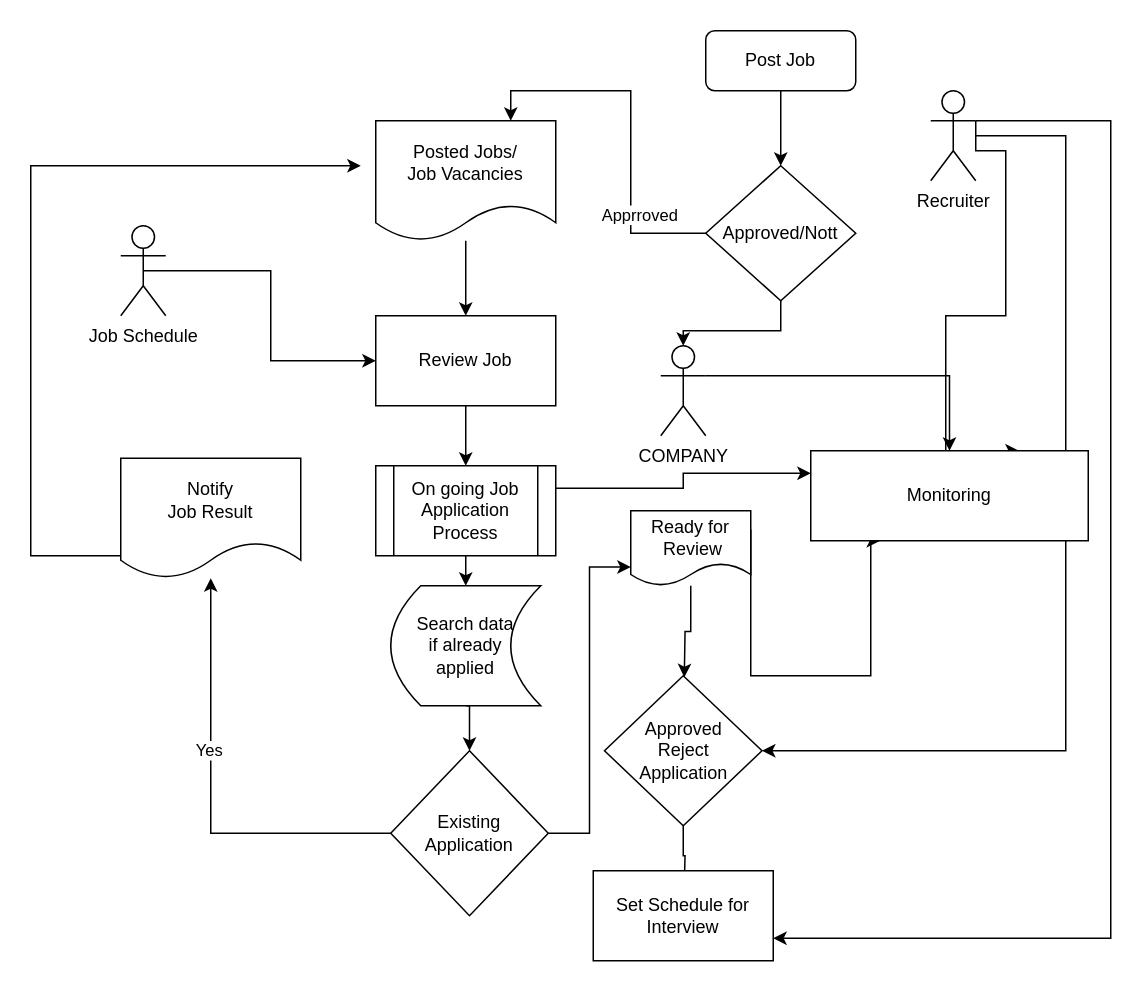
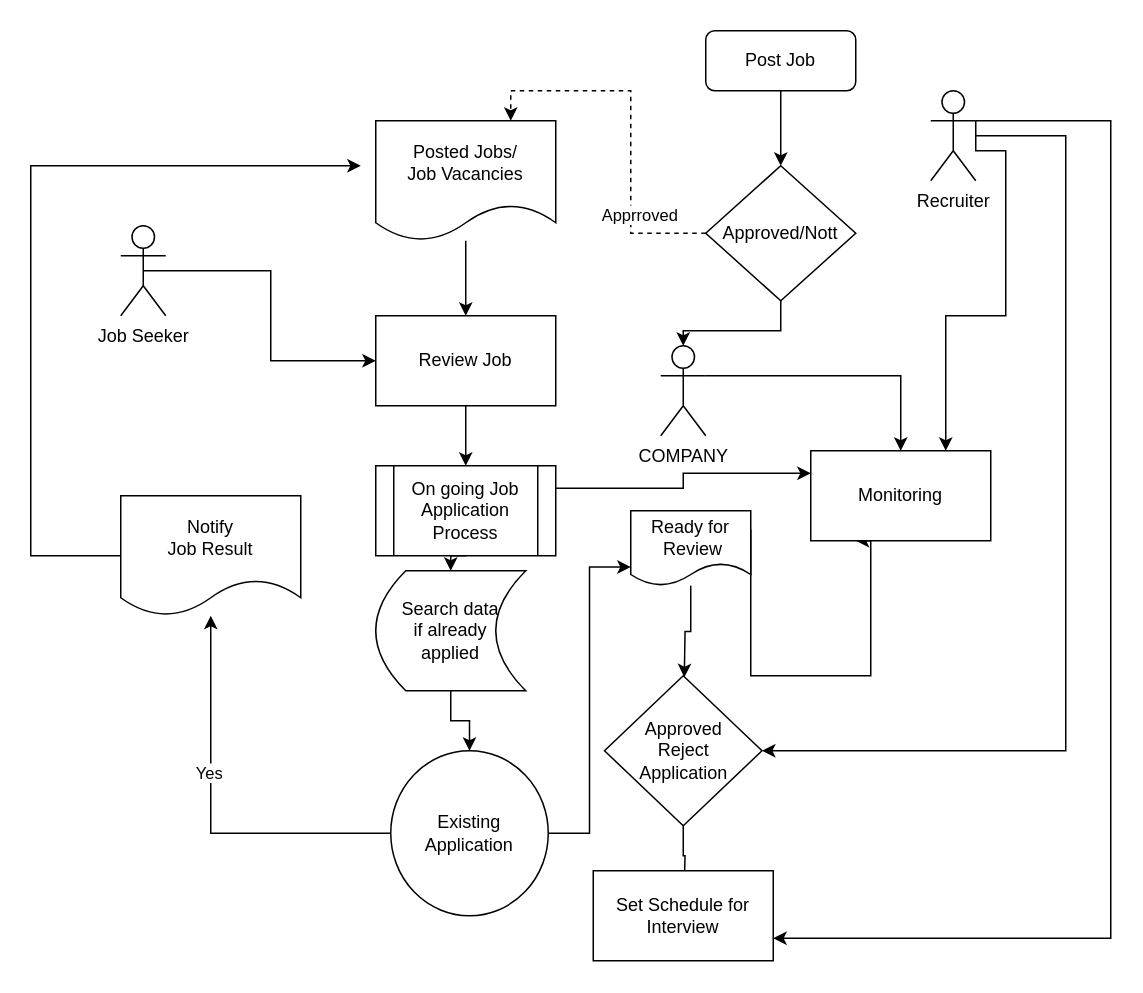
  <mxCell id="0" />
  <mxCell id="1" parent="0" />
  <mxCell id="2" value="" style="edgeStyle=orthogonalEdgeStyle;rounded=0;orthogonalLoop=1;jettySize=auto;html=1;" edge="1" parent="1" source="3" target="22"><mxGeometry relative="1" as="geometry" /></mxCell>
  <mxCell id="3" value="Review Job" style="rounded=0;whiteSpace=wrap;html=1;" vertex="1" parent="1"><mxGeometry x="250" y="210" width="120" height="60" as="geometry" /></mxCell>
  <mxCell id="4" value="" style="edgeStyle=orthogonalEdgeStyle;rounded=0;orthogonalLoop=1;jettySize=auto;html=1;" edge="1" parent="1" source="5" target="17"><mxGeometry relative="1" as="geometry" /></mxCell>
  <mxCell id="5" value="Post Job" style="rounded=1;whiteSpace=wrap;html=1;" vertex="1" parent="1"><mxGeometry x="470" y="20" width="100" height="40" as="geometry" /></mxCell>
  <mxCell id="6" style="edgeStyle=orthogonalEdgeStyle;rounded=0;orthogonalLoop=1;jettySize=auto;html=1;exitX=0.5;exitY=0.5;exitDx=0;exitDy=0;exitPerimeter=0;" edge="1" parent="1" source="7" target="3"><mxGeometry relative="1" as="geometry"><mxPoint x="185" y="260" as="targetPoint" /></mxGeometry></mxCell>
- <mxCell id="7" value="Job Schedule" style="shape=umlActor;verticalLabelPosition=bottom;verticalAlign=top;html=1;outlineConnect=0;" vertex="1" parent="1"><mxGeometry x="80" y="150" width="30" height="60" as="geometry" /></mxCell>
+ <mxCell id="7" value="Job Seeker" style="shape=umlActor;verticalLabelPosition=bottom;verticalAlign=top;html=1;outlineConnect=0;" vertex="1" parent="1"><mxGeometry x="80" y="150" width="30" height="60" as="geometry" /></mxCell>
  <mxCell id="8" value="" style="edgeStyle=orthogonalEdgeStyle;rounded=0;orthogonalLoop=1;jettySize=auto;html=1;" edge="1" parent="1" source="9" target="3"><mxGeometry relative="1" as="geometry" /></mxCell>
  <mxCell id="9" value="Posted Jobs/&lt;br&gt;Job Vacancies" style="shape=document;whiteSpace=wrap;html=1;boundedLbl=1;" vertex="1" parent="1"><mxGeometry x="250" y="80" width="120" height="80" as="geometry" /></mxCell>
  <mxCell id="10" style="edgeStyle=orthogonalEdgeStyle;rounded=0;orthogonalLoop=1;jettySize=auto;html=1;exitX=1;exitY=0.333;exitDx=0;exitDy=0;exitPerimeter=0;entryX=0.75;entryY=0;entryDx=0;entryDy=0;" edge="1" parent="1" source="13" target="36"><mxGeometry relative="1" as="geometry"><Array as="points"><mxPoint x="650" y="100" /><mxPoint x="670" y="100" /><mxPoint x="670" y="210" /><mxPoint x="630" y="210" /></Array></mxGeometry></mxCell>
  <mxCell id="11" style="edgeStyle=orthogonalEdgeStyle;rounded=0;orthogonalLoop=1;jettySize=auto;html=1;entryX=1;entryY=0.5;entryDx=0;entryDy=0;" edge="1" parent="1" source="13" target="35"><mxGeometry relative="1" as="geometry"><mxPoint x="700" y="490" as="targetPoint" /><Array as="points"><mxPoint x="710" y="90" /><mxPoint x="710" y="500" /></Array></mxGeometry></mxCell>
  <mxCell id="12" style="edgeStyle=orthogonalEdgeStyle;rounded=0;orthogonalLoop=1;jettySize=auto;html=1;exitX=1;exitY=0.333;exitDx=0;exitDy=0;exitPerimeter=0;entryX=1;entryY=0.75;entryDx=0;entryDy=0;" edge="1" parent="1" source="13" target="37"><mxGeometry relative="1" as="geometry"><Array as="points"><mxPoint x="740" y="80" /><mxPoint x="740" y="625" /></Array></mxGeometry></mxCell>
  <mxCell id="13" value="Recruiter" style="shape=umlActor;verticalLabelPosition=bottom;verticalAlign=top;html=1;outlineConnect=0;" vertex="1" parent="1"><mxGeometry x="620" y="60" width="30" height="60" as="geometry" /></mxCell>
  <mxCell id="14" style="edgeStyle=orthogonalEdgeStyle;rounded=0;orthogonalLoop=1;jettySize=auto;html=1;" edge="1" parent="1" source="17" target="19"><mxGeometry relative="1" as="geometry" /></mxCell>
- <mxCell id="15" style="edgeStyle=orthogonalEdgeStyle;rounded=0;orthogonalLoop=1;jettySize=auto;html=1;exitX=0;exitY=0.5;exitDx=0;exitDy=0;entryX=0.75;entryY=0;entryDx=0;entryDy=0;" edge="1" parent="1" source="17" target="9"><mxGeometry relative="1" as="geometry" /></mxCell>
+ <mxCell id="15" style="edgeStyle=orthogonalEdgeStyle;rounded=0;orthogonalLoop=1;jettySize=auto;html=1;exitX=0;exitY=0.5;exitDx=0;exitDy=0;entryX=0.75;entryY=0;entryDx=0;entryDy=0;dashed=1;" edge="1" parent="1" source="17" target="9"><mxGeometry relative="1" as="geometry" /></mxCell>
  <mxCell id="16" value="Apprroved" style="edgeLabel;html=1;align=center;verticalAlign=middle;resizable=0;points=[];" vertex="1" connectable="0" parent="15"><mxGeometry x="-0.494" y="-5" relative="1" as="geometry"><mxPoint y="-1" as="offset" /></mxGeometry></mxCell>
  <mxCell id="17" value="Approved/Nott" style="rhombus;whiteSpace=wrap;html=1;" vertex="1" parent="1"><mxGeometry x="470" y="110" width="100" height="90" as="geometry" /></mxCell>
  <mxCell id="18" style="edgeStyle=orthogonalEdgeStyle;rounded=0;orthogonalLoop=1;jettySize=auto;html=1;exitX=1;exitY=0.333;exitDx=0;exitDy=0;exitPerimeter=0;" edge="1" parent="1" source="19" target="36"><mxGeometry relative="1" as="geometry" /></mxCell>
  <mxCell id="19" value="COMPANY&lt;br&gt;" style="shape=umlActor;verticalLabelPosition=bottom;verticalAlign=top;html=1;outlineConnect=0;" vertex="1" parent="1"><mxGeometry x="440" y="230" width="30" height="60" as="geometry" /></mxCell>
  <mxCell id="20" style="edgeStyle=orthogonalEdgeStyle;rounded=0;orthogonalLoop=1;jettySize=auto;html=1;exitX=0.5;exitY=1;exitDx=0;exitDy=0;entryX=0.5;entryY=0;entryDx=0;entryDy=0;" edge="1" parent="1" source="22" target="24"><mxGeometry relative="1" as="geometry" /></mxCell>
  <mxCell id="21" style="edgeStyle=orthogonalEdgeStyle;rounded=0;orthogonalLoop=1;jettySize=auto;html=1;exitX=1;exitY=0.25;exitDx=0;exitDy=0;entryX=0;entryY=0.25;entryDx=0;entryDy=0;" edge="1" parent="1" source="22" target="36"><mxGeometry relative="1" as="geometry" /></mxCell>
  <mxCell id="22" value="On going Job Application Process" style="shape=process;whiteSpace=wrap;html=1;backgroundOutline=1;" vertex="1" parent="1"><mxGeometry x="250" y="310" width="120" height="60" as="geometry" /></mxCell>
  <mxCell id="23" style="edgeStyle=orthogonalEdgeStyle;rounded=0;orthogonalLoop=1;jettySize=auto;html=1;exitX=0.5;exitY=1;exitDx=0;exitDy=0;entryX=0.5;entryY=0;entryDx=0;entryDy=0;" edge="1" parent="1" source="24" target="28"><mxGeometry relative="1" as="geometry" /></mxCell>
- <mxCell id="24" value="Search data&lt;br&gt;if already&lt;br&gt;applied" style="shape=dataStorage;whiteSpace=wrap;html=1;fixedSize=1;" vertex="1" parent="1"><mxGeometry x="260" y="390" width="100" height="80" as="geometry" /></mxCell>
+ <mxCell id="24" value="Search data&lt;br&gt;if already&lt;br&gt;applied" style="shape=dataStorage;whiteSpace=wrap;html=1;fixedSize=1;" vertex="1" parent="1"><mxGeometry x="250" y="380" width="100" height="80" as="geometry" /></mxCell>
  <mxCell id="25" style="edgeStyle=orthogonalEdgeStyle;rounded=0;orthogonalLoop=1;jettySize=auto;html=1;exitX=0;exitY=0.5;exitDx=0;exitDy=0;" edge="1" parent="1" source="28" target="30"><mxGeometry relative="1" as="geometry" /></mxCell>
  <mxCell id="26" value="Yes" style="edgeLabel;html=1;align=center;verticalAlign=middle;resizable=0;points=[];" vertex="1" connectable="0" parent="25"><mxGeometry x="0.217" y="2" relative="1" as="geometry"><mxPoint as="offset" /></mxGeometry></mxCell>
  <mxCell id="27" style="edgeStyle=orthogonalEdgeStyle;rounded=0;orthogonalLoop=1;jettySize=auto;html=1;exitX=1;exitY=0.5;exitDx=0;exitDy=0;entryX=0;entryY=0.75;entryDx=0;entryDy=0;" edge="1" parent="1" source="28" target="32"><mxGeometry relative="1" as="geometry" /></mxCell>
- <mxCell id="28" value="Existing Application" style="rhombus;whiteSpace=wrap;html=1;" vertex="1" parent="1"><mxGeometry x="260" y="500" width="105" height="110" as="geometry" /></mxCell>
+ <mxCell id="28" value="Existing Application" style="ellipse;whiteSpace=wrap;html=1;" vertex="1" parent="1"><mxGeometry x="260" y="500" width="105" height="110" as="geometry" /></mxCell>
  <mxCell id="29" style="edgeStyle=orthogonalEdgeStyle;rounded=0;orthogonalLoop=1;jettySize=auto;html=1;" edge="1" parent="1" source="30"><mxGeometry relative="1" as="geometry"><mxPoint x="240" y="110" as="targetPoint" /><Array as="points"><mxPoint x="20" y="370" /><mxPoint x="20" y="110" /></Array></mxGeometry></mxCell>
- <mxCell id="30" value="Notify&lt;br&gt;Job Result" style="shape=document;whiteSpace=wrap;html=1;boundedLbl=1;" vertex="1" parent="1"><mxGeometry x="80" y="305" width="120" height="80" as="geometry" /></mxCell>
+ <mxCell id="30" value="Notify&lt;br&gt;Job Result" style="shape=document;whiteSpace=wrap;html=1;boundedLbl=1;" vertex="1" parent="1"><mxGeometry x="80" y="330" width="120" height="80" as="geometry" /></mxCell>
  <mxCell id="31" style="edgeStyle=orthogonalEdgeStyle;rounded=0;orthogonalLoop=1;jettySize=auto;html=1;entryX=0.357;entryY=0.025;entryDx=0;entryDy=0;entryPerimeter=0;" edge="1" parent="1" source="32"><mxGeometry relative="1" as="geometry"><mxPoint x="455.7" y="451" as="targetPoint" /></mxGeometry></mxCell>
  <mxCell id="32" value="Ready for&lt;br&gt;&amp;nbsp;Review" style="shape=document;whiteSpace=wrap;html=1;boundedLbl=1;" vertex="1" parent="1"><mxGeometry x="420" y="340" width="80" height="50" as="geometry" /></mxCell>
  <mxCell id="33" style="edgeStyle=orthogonalEdgeStyle;rounded=0;orthogonalLoop=1;jettySize=auto;html=1;entryX=0.25;entryY=1;entryDx=0;entryDy=0;exitX=1;exitY=0.25;exitDx=0;exitDy=0;" edge="1" parent="1" source="32" target="36"><mxGeometry relative="1" as="geometry"><mxPoint x="510" y="350" as="sourcePoint" /><Array as="points"><mxPoint x="500" y="450" /><mxPoint x="580" y="450" /><mxPoint x="580" y="360" /></Array></mxGeometry></mxCell>
  <mxCell id="34" style="edgeStyle=orthogonalEdgeStyle;rounded=0;orthogonalLoop=1;jettySize=auto;html=1;exitX=0.5;exitY=1;exitDx=0;exitDy=0;" edge="1" parent="1" source="35"><mxGeometry relative="1" as="geometry"><mxPoint x="455.667" y="590" as="targetPoint" /></mxGeometry></mxCell>
  <mxCell id="35" value="Approved&lt;br&gt;Reject&lt;br&gt;Application" style="rhombus;whiteSpace=wrap;html=1;" vertex="1" parent="1"><mxGeometry x="402.5" y="450" width="105" height="100" as="geometry" /></mxCell>
- <mxCell id="36" value="Monitoring" style="rounded=0;whiteSpace=wrap;html=1;" vertex="1" parent="1"><mxGeometry x="540" y="300" width="185" height="60" as="geometry" /></mxCell>
+ <mxCell id="36" value="Monitoring" style="rounded=0;whiteSpace=wrap;html=1;" vertex="1" parent="1"><mxGeometry x="540" y="300" width="120" height="60" as="geometry" /></mxCell>
  <mxCell id="37" value="Set Schedule for Interview" style="rounded=0;whiteSpace=wrap;html=1;" vertex="1" parent="1"><mxGeometry x="395" y="580" width="120" height="60" as="geometry" /></mxCell>
